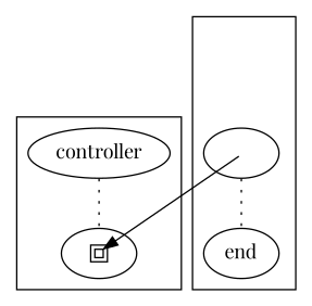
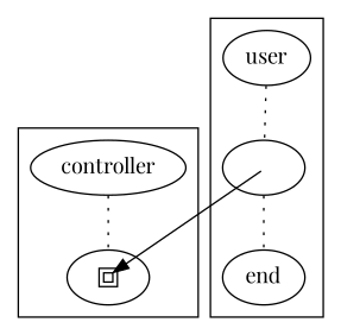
  digraph {
    fontname="Playfair Display"
    node [fontname="Playfair Display"]
    edge [dir=none style=dotted fontname="Playfair Display"]
    n1 [label=<<table BORDER="0" CELLBORDER="0"><tr><td PORT="a"></td></tr>     </table>>]
    end
+   user
    n4 [label=<<table><tr><td PORT="a"></td></tr>     </table>> style=rectangle]
    controller
    subgraph cluster_1 {
      rank=same
      n1
      end
+     user
    }
    subgraph cluster_2 {
      rank=same
      n4
      controller
    }
    subgraph cluster_3 {
      rank=same
    }
    subgraph cluster_4 {
      rank=same
    }
    subgraph cluster_5 {
      rank=same
    }
    subgraph cluster_6 {
      rank=same
    }
    n1 -> end
    n1 -> n4 [headport=a tailport=a weight=100 dir="" style=""]
+   user -> n1
    controller -> n4 [weight=1000]
  }
